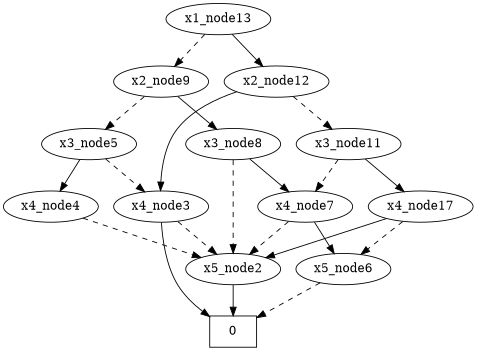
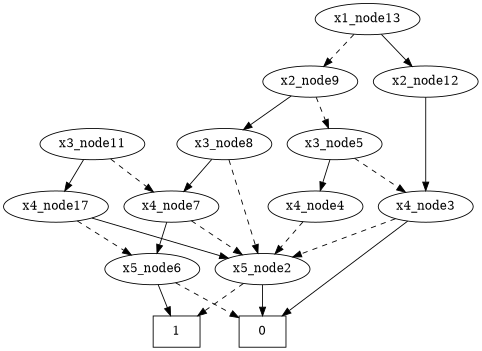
  digraph {
    edge [style=dashed]
    0 [shape=box]
+   1 [shape=box]
    x5_node2
    x4_node3
    x4_node4
    x3_node5
    x5_node6
    x4_node7
    x3_node8
    x2_node9
    n11 [label=x4_node17]
    x3_node11
    x2_node12
    x1_node13
    x5_node2 -> 0 [style=""]
+   x5_node2 -> 1
    x4_node3 -> 0 [style=""]
    x4_node3 -> x5_node2
    x4_node4 -> x5_node2
    x3_node5 -> x4_node3
    x3_node5 -> x4_node4 [style=""]
    x5_node6 -> 0
+   x5_node6 -> 1 [style=""]
    x4_node7 -> x5_node2
    x4_node7 -> x5_node6 [style=""]
    x3_node8 -> x5_node2
    x3_node8 -> x4_node7 [style=""]
    x2_node9 -> x3_node5
    x2_node9 -> x3_node8 [style=""]
    n11 -> x5_node2 [style=""]
    n11 -> x5_node6
    x3_node11 -> x4_node7
    x3_node11 -> n11 [style=""]
    x2_node12 -> x4_node3 [style=""]
-   x2_node12 -> x3_node11
    x1_node13 -> x2_node9
    x1_node13 -> x2_node12 [style=""]
  }
